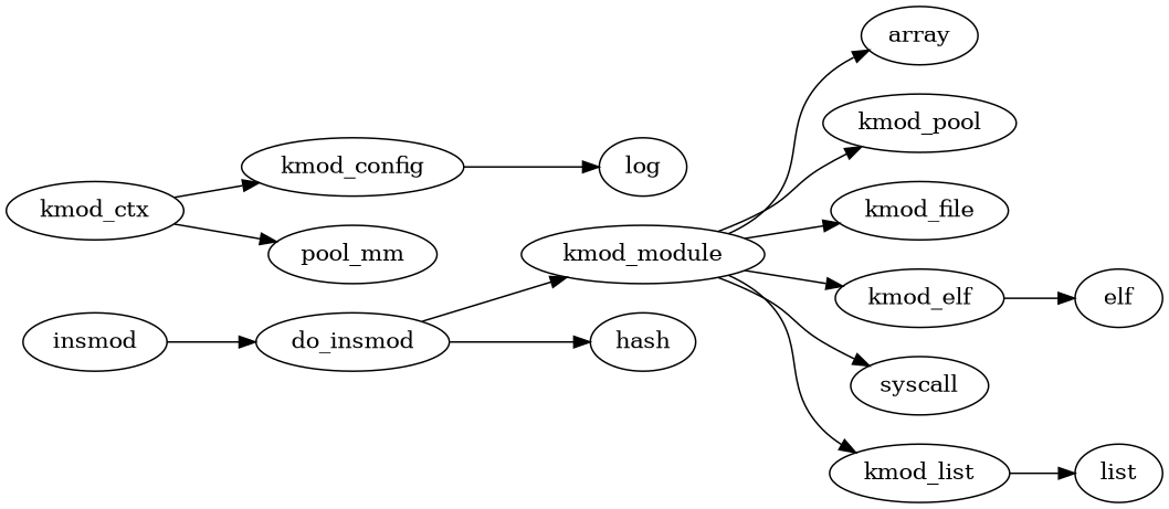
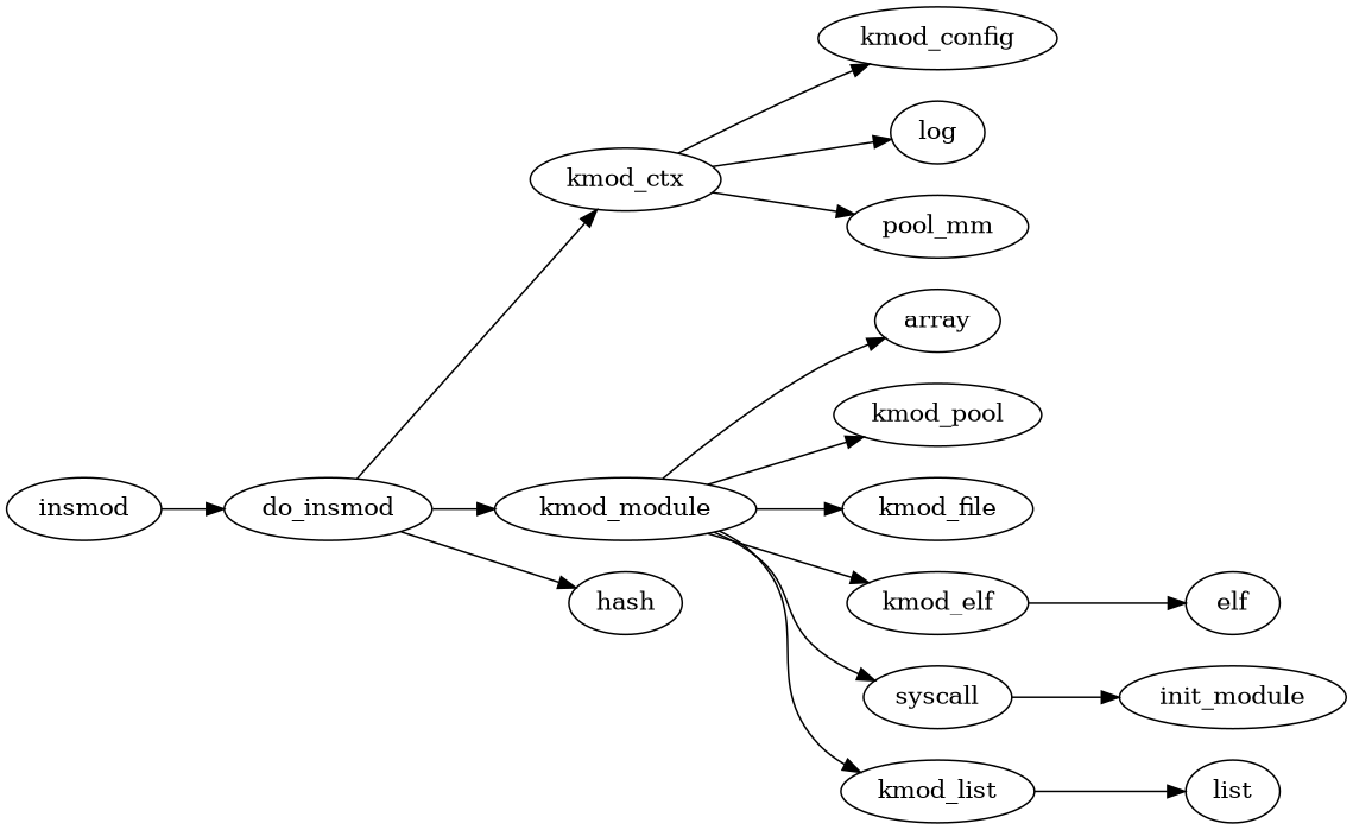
  digraph {
    rankdir=LR
    insmod
    do_insmod
    kmod_ctx
    kmod_module
    hash
    kmod_config
    log
    n8 [label=pool_mm]
    array
    kmod_pool
    kmod_file
    kmod_elf
    syscall
    kmod_list
    elf
+   init_module
    list
    insmod -> do_insmod
+   do_insmod -> kmod_ctx
    do_insmod -> kmod_module
    do_insmod -> hash
    kmod_ctx -> kmod_config
-   kmod_config -> log
+   kmod_ctx -> log
    kmod_ctx -> n8
    kmod_module -> array
    kmod_module -> kmod_pool
    kmod_module -> kmod_file
    kmod_module -> kmod_elf
    kmod_module -> syscall
    kmod_module -> kmod_list
    kmod_elf -> elf
+   syscall -> init_module
    kmod_list -> list
  }
